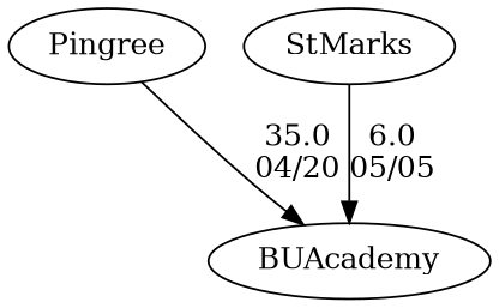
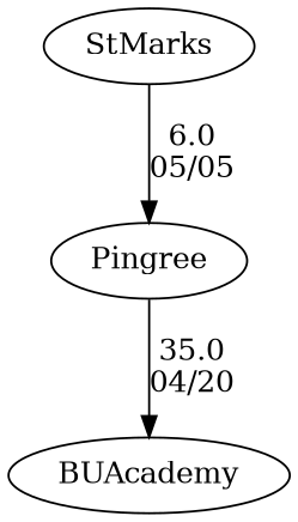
  digraph {
    edge [random=random]
    Pingree
    BUAcademy
    StMarks
    Pingree -> BUAcademy [label="35.0\n04/20" weight=65]
-   StMarks -> BUAcademy [label="6.0\n05/05" weight=94]
+   StMarks -> Pingree [label="6.0\n05/05" weight=94]
  }
